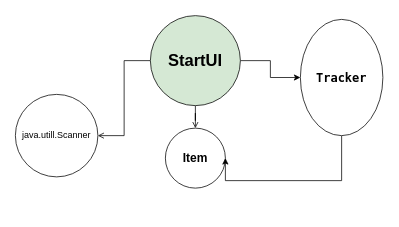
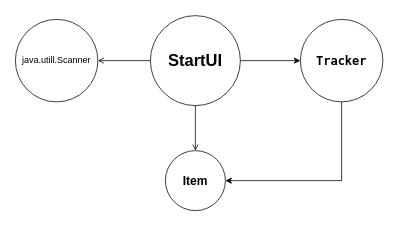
  <mxCell id="0" />
  <mxCell id="1" parent="0" />
  <mxCell id="2" value="" style="edgeStyle=orthogonalEdgeStyle;rounded=0;orthogonalLoop=1;jettySize=auto;html=1;fontSize=22;endArrow=open;" edge="1" parent="1" source="5" target="6"><mxGeometry relative="1" as="geometry" /></mxCell>
  <mxCell id="3" value="" style="edgeStyle=orthogonalEdgeStyle;rounded=0;orthogonalLoop=1;jettySize=auto;html=1;fontSize=22;" edge="1" parent="1" source="5" target="9"><mxGeometry relative="1" as="geometry" /></mxCell>
  <mxCell id="4" value="" style="edgeStyle=orthogonalEdgeStyle;rounded=0;orthogonalLoop=1;jettySize=auto;html=1;fontSize=22;endArrow=open;" edge="1" parent="1" source="5" target="7"><mxGeometry relative="1" as="geometry" /></mxCell>
- <mxCell id="5" value="&lt;b&gt;&lt;font style=&quot;font-size: 22px&quot;&gt;StartUI&lt;/font&gt;&lt;/b&gt;" style="ellipse;whiteSpace=wrap;html=1;aspect=fixed;fillColor=#d5e8d4;" vertex="1" parent="1"><mxGeometry x="200" y="20" width="120" height="120" as="geometry" /></mxCell>
- <mxCell id="6" value="java.utill.Scanner" style="ellipse;whiteSpace=wrap;html=1;aspect=fixed;" vertex="1" parent="1"><mxGeometry x="20" y="125" width="110" height="110" as="geometry" /></mxCell>
- <mxCell id="7" value="&lt;b&gt;&lt;font style=&quot;font-size: 16px&quot;&gt;Item&lt;/font&gt;&lt;/b&gt;" style="ellipse;whiteSpace=wrap;html=1;aspect=fixed;" vertex="1" parent="1"><mxGeometry x="220" y="170" width="80" height="80" as="geometry" /></mxCell>
+ <mxCell id="5" value="&lt;b&gt;&lt;font style=&quot;font-size: 22px&quot;&gt;StartUI&lt;/font&gt;&lt;/b&gt;" style="ellipse;whiteSpace=wrap;html=1;aspect=fixed;" vertex="1" parent="1"><mxGeometry x="200" y="20" width="120" height="120" as="geometry" /></mxCell>
+ <mxCell id="6" value="java.utill.Scanner" style="ellipse;whiteSpace=wrap;html=1;aspect=fixed;" vertex="1" parent="1"><mxGeometry x="20" y="25" width="110" height="110" as="geometry" /></mxCell>
+ <mxCell id="7" value="&lt;b&gt;&lt;font style=&quot;font-size: 16px&quot;&gt;Item&lt;/font&gt;&lt;/b&gt;" style="ellipse;whiteSpace=wrap;html=1;aspect=fixed;" vertex="1" parent="1"><mxGeometry x="220" y="200" width="80" height="80" as="geometry" /></mxCell>
  <mxCell id="8" style="edgeStyle=orthogonalEdgeStyle;rounded=0;orthogonalLoop=1;jettySize=auto;html=1;entryX=1;entryY=0.5;entryDx=0;entryDy=0;fontSize=22;" edge="1" parent="1" source="9" target="7"><mxGeometry relative="1" as="geometry"><Array as="points"><mxPoint x="455" y="240" /></Array></mxGeometry></mxCell>
- <mxCell id="9" value="&lt;pre style=&quot;background-color: rgb(255 , 255 , 255) ; color: rgb(8 , 8 , 8) ; font-family: &amp;#34;jetbrains mono&amp;#34; , monospace ; font-size: 16px&quot;&gt;&lt;b&gt;&lt;font style=&quot;font-size: 16px&quot;&gt;&lt;span style=&quot;color: #000000&quot;&gt;Tracker&lt;/span&gt;&lt;/font&gt;&lt;/b&gt;&lt;/pre&gt;" style="ellipse;whiteSpace=wrap;html=1;aspect=fixed;" vertex="1" parent="1"><mxGeometry x="400" y="25" width="110" height="155" as="geometry" /></mxCell>
+ <mxCell id="9" value="&lt;pre style=&quot;background-color: rgb(255 , 255 , 255) ; color: rgb(8 , 8 , 8) ; font-family: &amp;#34;jetbrains mono&amp;#34; , monospace ; font-size: 16px&quot;&gt;&lt;b&gt;&lt;font style=&quot;font-size: 16px&quot;&gt;&lt;span style=&quot;color: #000000&quot;&gt;Tracker&lt;/span&gt;&lt;/font&gt;&lt;/b&gt;&lt;/pre&gt;" style="ellipse;whiteSpace=wrap;html=1;aspect=fixed;" vertex="1" parent="1"><mxGeometry x="400" y="25" width="110" height="110" as="geometry" /></mxCell>
